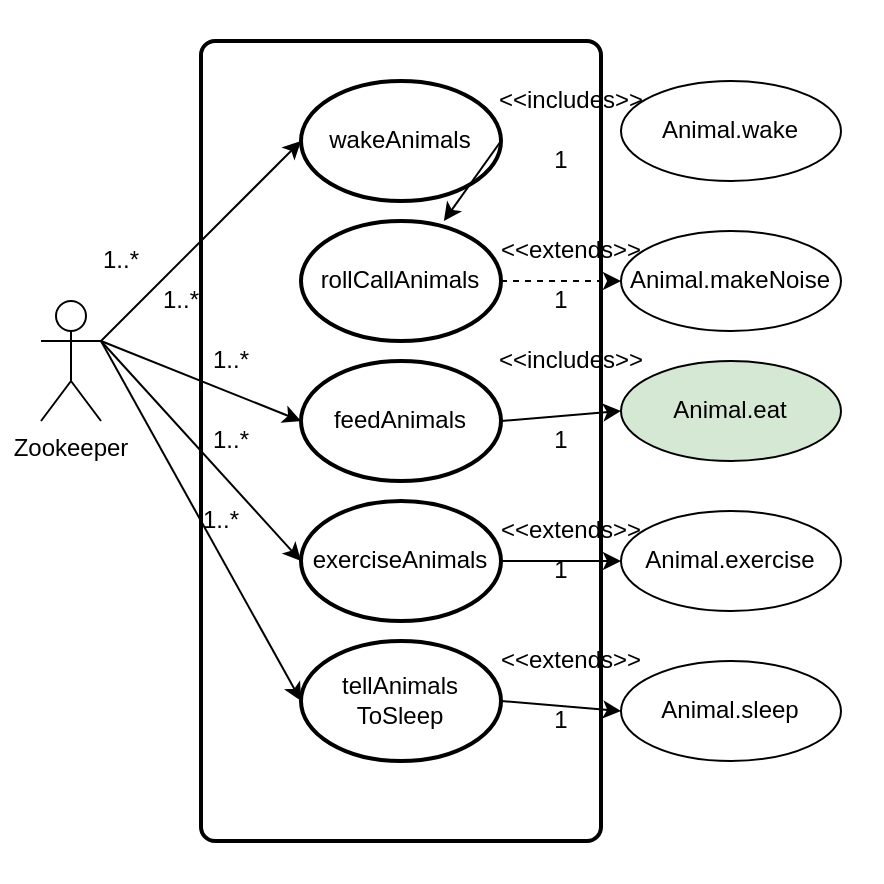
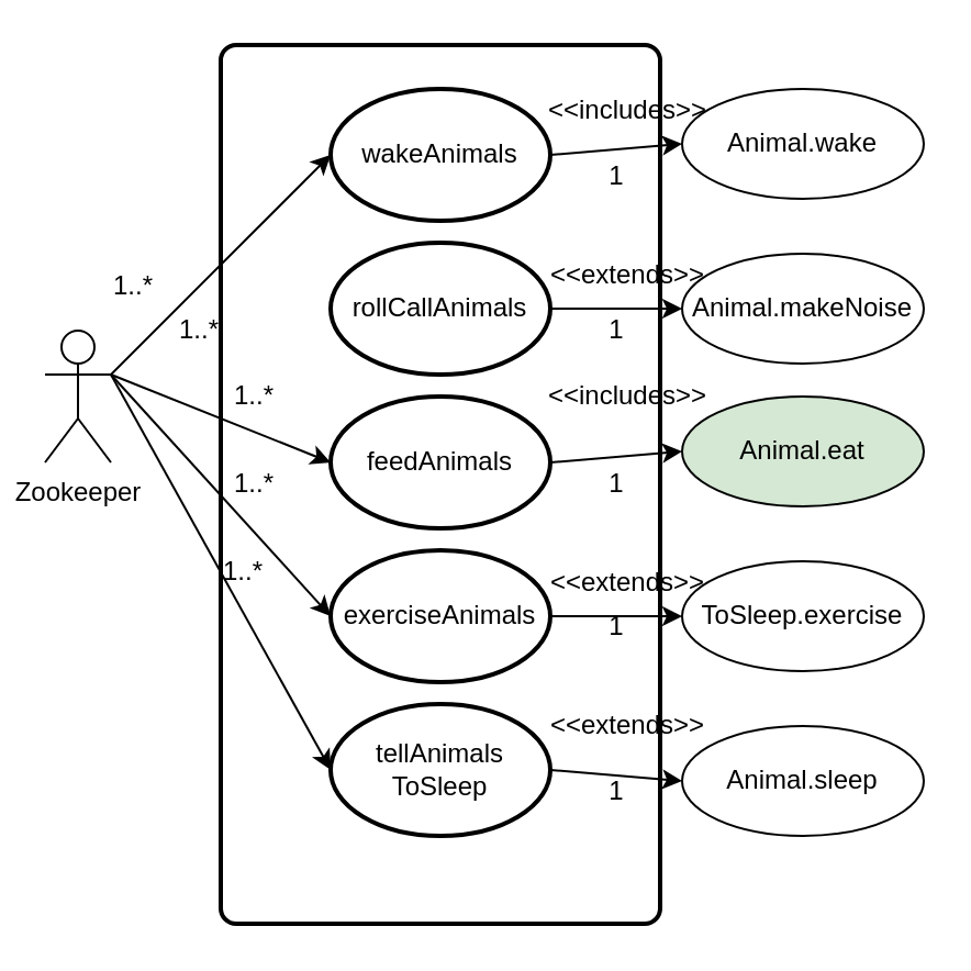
  <mxCell id="0" />
  <mxCell id="1" parent="0" />
  <mxCell id="2" value="Zookeeper" style="shape=umlActor;verticalLabelPosition=bottom;verticalAlign=top;html=1;outlineConnect=0;" vertex="1" parent="1"><mxGeometry x="20" y="150" width="30" height="60" as="geometry" /></mxCell>
  <mxCell id="3" value="" style="rounded=1;whiteSpace=wrap;html=1;absoluteArcSize=1;arcSize=14;strokeWidth=2;" vertex="1" parent="1"><mxGeometry x="100" y="20" width="200" height="400" as="geometry" /></mxCell>
  <mxCell id="4" value="wakeAnimals" style="strokeWidth=2;html=1;shape=mxgraph.flowchart.start_1;whiteSpace=wrap;" vertex="1" parent="1"><mxGeometry x="150" y="40" width="100" height="60" as="geometry" /></mxCell>
  <mxCell id="5" value="rollCallAnimals" style="strokeWidth=2;html=1;shape=mxgraph.flowchart.start_1;whiteSpace=wrap;" vertex="1" parent="1"><mxGeometry x="150" y="110" width="100" height="60" as="geometry" /></mxCell>
  <mxCell id="6" value="feedAnimals&lt;span style=&quot;color: rgba(0 , 0 , 0 , 0) ; font-family: monospace ; font-size: 0px&quot;&gt;%3CmxGraphModel%3E%3Croot%3E%3CmxCell%20id%3D%220%22%2F%3E%3CmxCell%20id%3D%221%22%20parent%3D%220%22%2F%3E%3CmxCell%20id%3D%222%22%20value%3D%22rollCallAnimals%22%20style%3D%22strokeWidth%3D2%3Bhtml%3D1%3Bshape%3Dmxgraph.flowchart.start_1%3BwhiteSpace%3Dwrap%3B%22%20vertex%3D%221%22%20parent%3D%221%22%3E%3CmxGeometry%20x%3D%22210%22%20y%3D%22250%22%20width%3D%22100%22%20height%3D%2260%22%20as%3D%22geometry%22%2F%3E%3C%2FmxCell%3E%3C%2Froot%3E%3C%2FmxGraphModel%3E&lt;/span&gt;" style="strokeWidth=2;html=1;shape=mxgraph.flowchart.start_1;whiteSpace=wrap;" vertex="1" parent="1"><mxGeometry x="150" y="180" width="100" height="60" as="geometry" /></mxCell>
  <mxCell id="7" value="exerciseAnimals" style="strokeWidth=2;html=1;shape=mxgraph.flowchart.start_1;whiteSpace=wrap;" vertex="1" parent="1"><mxGeometry x="150" y="250" width="100" height="60" as="geometry" /></mxCell>
  <mxCell id="8" value="tellAnimals ToSleep" style="strokeWidth=2;html=1;shape=mxgraph.flowchart.start_1;whiteSpace=wrap;" vertex="1" parent="1"><mxGeometry x="150" y="320" width="100" height="60" as="geometry" /></mxCell>
  <mxCell id="9" value="" style="endArrow=classic;html=1;exitX=1;exitY=0.333;exitDx=0;exitDy=0;exitPerimeter=0;entryX=0;entryY=0.5;entryDx=0;entryDy=0;entryPerimeter=0;" edge="1" parent="1" source="2" target="4"><mxGeometry width="50" height="50" relative="1" as="geometry"><mxPoint x="190" y="200" as="sourcePoint" /><mxPoint x="240" y="150" as="targetPoint" /></mxGeometry></mxCell>
  <mxCell id="10" value="" style="endArrow=classic;html=1;entryX=0;entryY=0.5;entryDx=0;entryDy=0;entryPerimeter=0;" edge="1" parent="1" target="8"><mxGeometry width="50" height="50" relative="1" as="geometry"><mxPoint x="50" y="170" as="sourcePoint" /><mxPoint x="240" y="150" as="targetPoint" /></mxGeometry></mxCell>
  <mxCell id="11" value="" style="endArrow=classic;html=1;entryX=0;entryY=0.5;entryDx=0;entryDy=0;entryPerimeter=0;" edge="1" parent="1" target="7"><mxGeometry width="50" height="50" relative="1" as="geometry"><mxPoint x="50" y="170" as="sourcePoint" /><mxPoint x="240" y="150" as="targetPoint" /></mxGeometry></mxCell>
  <mxCell id="12" value="" style="endArrow=classic;html=1;exitX=1;exitY=0.333;exitDx=0;exitDy=0;exitPerimeter=0;entryX=0;entryY=0.5;entryDx=0;entryDy=0;entryPerimeter=0;" edge="1" parent="1" source="2" target="6"><mxGeometry width="50" height="50" relative="1" as="geometry"><mxPoint x="190" y="200" as="sourcePoint" /><mxPoint x="240" y="150" as="targetPoint" /></mxGeometry></mxCell>
  <mxCell id="13" value="Animal.wake" style="ellipse;whiteSpace=wrap;html=1;" vertex="1" parent="1"><mxGeometry x="310" y="40" width="110" height="50" as="geometry" /></mxCell>
  <mxCell id="14" value="Animal.makeNoise" style="ellipse;whiteSpace=wrap;html=1;" vertex="1" parent="1"><mxGeometry x="310" y="115" width="110" height="50" as="geometry" /></mxCell>
  <mxCell id="15" value="Animal.eat" style="ellipse;whiteSpace=wrap;html=1;fillColor=#d5e8d4;" vertex="1" parent="1"><mxGeometry x="310" y="180" width="110" height="50" as="geometry" /></mxCell>
- <mxCell id="16" value="Animal.exercise" style="ellipse;whiteSpace=wrap;html=1;" vertex="1" parent="1"><mxGeometry x="310" y="255" width="110" height="50" as="geometry" /></mxCell>
+ <mxCell id="16" value="ToSleep.exercise" style="ellipse;whiteSpace=wrap;html=1;" vertex="1" parent="1"><mxGeometry x="310" y="255" width="110" height="50" as="geometry" /></mxCell>
  <mxCell id="17" value="1..*" style="text;html=1;align=center;verticalAlign=middle;resizable=0;points=[];autosize=1;" vertex="1" parent="1"><mxGeometry x="45" y="120" width="30" height="20" as="geometry" /></mxCell>
  <mxCell id="18" value="1..*" style="text;html=1;align=center;verticalAlign=middle;resizable=0;points=[];autosize=1;" vertex="1" parent="1"><mxGeometry x="75" y="140" width="30" height="20" as="geometry" /></mxCell>
  <mxCell id="19" value="1..*" style="text;html=1;align=center;verticalAlign=middle;resizable=0;points=[];autosize=1;" vertex="1" parent="1"><mxGeometry x="100" y="170" width="30" height="20" as="geometry" /></mxCell>
  <mxCell id="20" value="1..*" style="text;html=1;align=center;verticalAlign=middle;resizable=0;points=[];autosize=1;" vertex="1" parent="1"><mxGeometry x="100" y="210" width="30" height="20" as="geometry" /></mxCell>
  <mxCell id="21" value="1..*" style="text;html=1;align=center;verticalAlign=middle;resizable=0;points=[];autosize=1;" vertex="1" parent="1"><mxGeometry x="95" y="250" width="30" height="20" as="geometry" /></mxCell>
- <mxCell id="22" value="" style="endArrow=classic;html=1;exitX=1;exitY=0.5;exitDx=0;exitDy=0;exitPerimeter=0;" edge="1" parent="1" source="4" target="5"><mxGeometry width="50" height="50" relative="1" as="geometry"><mxPoint x="190" y="200" as="sourcePoint" /><mxPoint x="240" y="150" as="targetPoint" /></mxGeometry></mxCell>
- <mxCell id="23" value="" style="endArrow=classic;html=1;entryX=0;entryY=0.5;entryDx=0;entryDy=0;exitX=1;exitY=0.5;exitDx=0;exitDy=0;exitPerimeter=0;dashed=1;" edge="1" parent="1" source="5" target="14"><mxGeometry width="50" height="50" relative="1" as="geometry"><mxPoint x="190" y="200" as="sourcePoint" /><mxPoint x="240" y="150" as="targetPoint" /></mxGeometry></mxCell>
+ <mxCell id="22" value="" style="endArrow=classic;html=1;entryX=0;entryY=0.5;entryDx=0;entryDy=0;exitX=1;exitY=0.5;exitDx=0;exitDy=0;exitPerimeter=0;" edge="1" parent="1" source="4" target="13"><mxGeometry width="50" height="50" relative="1" as="geometry"><mxPoint x="190" y="200" as="sourcePoint" /><mxPoint x="240" y="150" as="targetPoint" /></mxGeometry></mxCell>
+ <mxCell id="23" value="" style="endArrow=classic;html=1;entryX=0;entryY=0.5;entryDx=0;entryDy=0;exitX=1;exitY=0.5;exitDx=0;exitDy=0;exitPerimeter=0;" edge="1" parent="1" source="5" target="14"><mxGeometry width="50" height="50" relative="1" as="geometry"><mxPoint x="190" y="200" as="sourcePoint" /><mxPoint x="240" y="150" as="targetPoint" /></mxGeometry></mxCell>
  <mxCell id="24" value="" style="endArrow=classic;html=1;entryX=0;entryY=0.5;entryDx=0;entryDy=0;exitX=1;exitY=0.5;exitDx=0;exitDy=0;exitPerimeter=0;" edge="1" parent="1" source="6" target="15"><mxGeometry width="50" height="50" relative="1" as="geometry"><mxPoint x="190" y="200" as="sourcePoint" /><mxPoint x="240" y="150" as="targetPoint" /></mxGeometry></mxCell>
  <mxCell id="25" value="" style="endArrow=classic;html=1;entryX=0;entryY=0.5;entryDx=0;entryDy=0;exitX=1;exitY=0.5;exitDx=0;exitDy=0;exitPerimeter=0;" edge="1" parent="1" source="7" target="16"><mxGeometry width="50" height="50" relative="1" as="geometry"><mxPoint x="190" y="200" as="sourcePoint" /><mxPoint x="240" y="150" as="targetPoint" /></mxGeometry></mxCell>
  <mxCell id="26" value="Animal.sleep" style="ellipse;whiteSpace=wrap;html=1;" vertex="1" parent="1"><mxGeometry x="310" y="330" width="110" height="50" as="geometry" /></mxCell>
  <mxCell id="27" value="" style="endArrow=classic;html=1;entryX=0;entryY=0.5;entryDx=0;entryDy=0;" edge="1" parent="1" target="26"><mxGeometry width="50" height="50" relative="1" as="geometry"><mxPoint x="250" y="350" as="sourcePoint" /><mxPoint x="300" y="300" as="targetPoint" /></mxGeometry></mxCell>
  <mxCell id="28" value="&amp;lt;&amp;lt;includes&amp;gt;&amp;gt;" style="text;html=1;align=center;verticalAlign=middle;resizable=0;points=[];autosize=1;" vertex="1" parent="1"><mxGeometry x="240" y="40" width="90" height="20" as="geometry" /></mxCell>
  <mxCell id="29" value="&amp;lt;&amp;lt;includes&amp;gt;&amp;gt;" style="text;html=1;align=center;verticalAlign=middle;resizable=0;points=[];autosize=1;" vertex="1" parent="1"><mxGeometry x="240" y="170" width="90" height="20" as="geometry" /></mxCell>
  <mxCell id="30" value="&amp;lt;&amp;lt;extends&amp;gt;&amp;gt;" style="text;html=1;align=center;verticalAlign=middle;resizable=0;points=[];autosize=1;" vertex="1" parent="1"><mxGeometry x="240" y="115" width="90" height="20" as="geometry" /></mxCell>
  <mxCell id="31" value="&amp;lt;&amp;lt;extends&amp;gt;&amp;gt;" style="text;html=1;align=center;verticalAlign=middle;resizable=0;points=[];autosize=1;" vertex="1" parent="1"><mxGeometry x="240" y="255" width="90" height="20" as="geometry" /></mxCell>
  <mxCell id="32" value="&amp;lt;&amp;lt;extends&amp;gt;&amp;gt;" style="text;html=1;align=center;verticalAlign=middle;resizable=0;points=[];autosize=1;" vertex="1" parent="1"><mxGeometry x="240" y="320" width="90" height="20" as="geometry" /></mxCell>
  <mxCell id="33" value="1" style="text;html=1;align=center;verticalAlign=middle;resizable=0;points=[];autosize=1;" vertex="1" parent="1"><mxGeometry x="270" y="350" width="20" height="20" as="geometry" /></mxCell>
  <mxCell id="34" value="1" style="text;html=1;align=center;verticalAlign=middle;resizable=0;points=[];autosize=1;" vertex="1" parent="1"><mxGeometry x="270" y="275" width="20" height="20" as="geometry" /></mxCell>
  <mxCell id="35" value="1" style="text;html=1;align=center;verticalAlign=middle;resizable=0;points=[];autosize=1;" vertex="1" parent="1"><mxGeometry x="270" y="210" width="20" height="20" as="geometry" /></mxCell>
  <mxCell id="36" value="1" style="text;html=1;align=center;verticalAlign=middle;resizable=0;points=[];autosize=1;" vertex="1" parent="1"><mxGeometry x="270" y="140" width="20" height="20" as="geometry" /></mxCell>
  <mxCell id="37" value="1" style="text;html=1;align=center;verticalAlign=middle;resizable=0;points=[];autosize=1;" vertex="1" parent="1"><mxGeometry x="270" y="70" width="20" height="20" as="geometry" /></mxCell>
